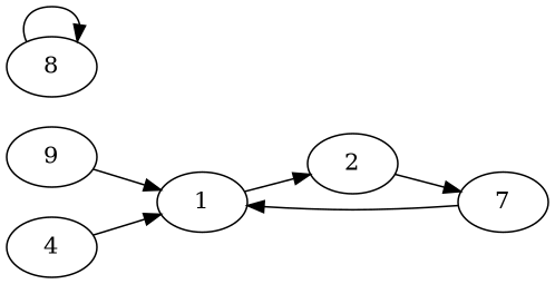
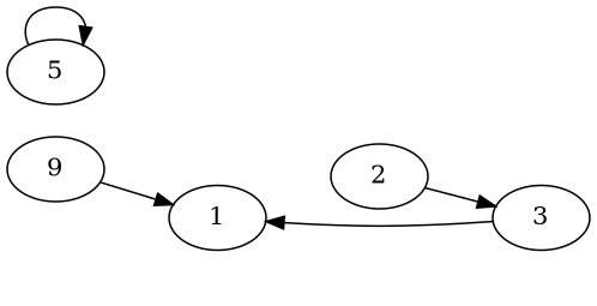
  digraph {
    rankdir=LR
    1 [props=p]
    2
-   3 [label=7]
-   5 [props=fin label=8]
+   3
+   5 [props=fin]
    n5 [label=9]
-   4
-   1 -> 2 [guards="[x>=0]"]
    2 -> 3 [updates="x:=-5"]
    3 -> 1 [updates="x+=1,y+=1"]
    5 -> 5
    n5 -> 1
-   4 -> 1
  }
